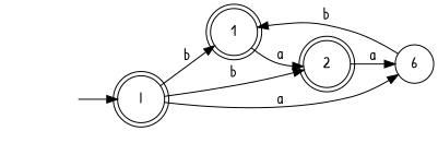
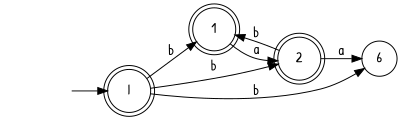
  digraph {
    fontname="Patrick Hand"
    rankdir=LR
    node [fontname="Patrick Hand" shape=doublecircle]
    edge [fontname="Patrick Hand"]
    1
    2
    n3 [label=6 shape=circle]
    fake0 [style=invisible]
    I
    1 -> 2 [label=a]
-   n3 -> 1 [label=b]
+   2 -> 1 [label=b]
    2 -> n3 [label=a]
    fake0 -> I [shape=circle]
    I -> 1 [label=b]
    I -> 2 [label=b]
-   I -> n3 [label=a]
+   I -> n3 [label=b]
  }
